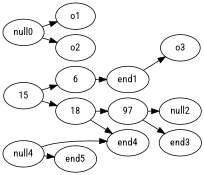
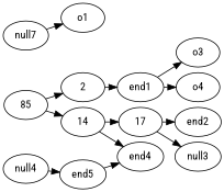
  digraph {
    fontname="Roboto Condensed"
    nodesep=0.1
    rankdir=LR
    ranksep=0.2
    node [fontname="Roboto Condensed"]
    edge [fontname="Roboto Condensed"]
-   15
-   6
-   18
+   15 [label=85]
+   6 [label=2]
+   18 [label=14]
    n4 [label=end1]
-   17 [label=97]
+   17
    end4
-   null0
+   null0 [label=null7]
    o1
-   o2
    o3
-   end2 [label=null2]
-   end3
+   o4
+   end2
+   end3 [label=null3]
    null4
    end5
    15 -> 6
    15 -> 18
    6 -> n4
    18 -> 17
    18 -> end4
    n4 -> o3
+   n4 -> o4
    17 -> end2
    17 -> end3
    null0 -> o1
-   null0 -> o2
-   null4 -> end4
+   end5 -> end4
    null4 -> end5
  }
